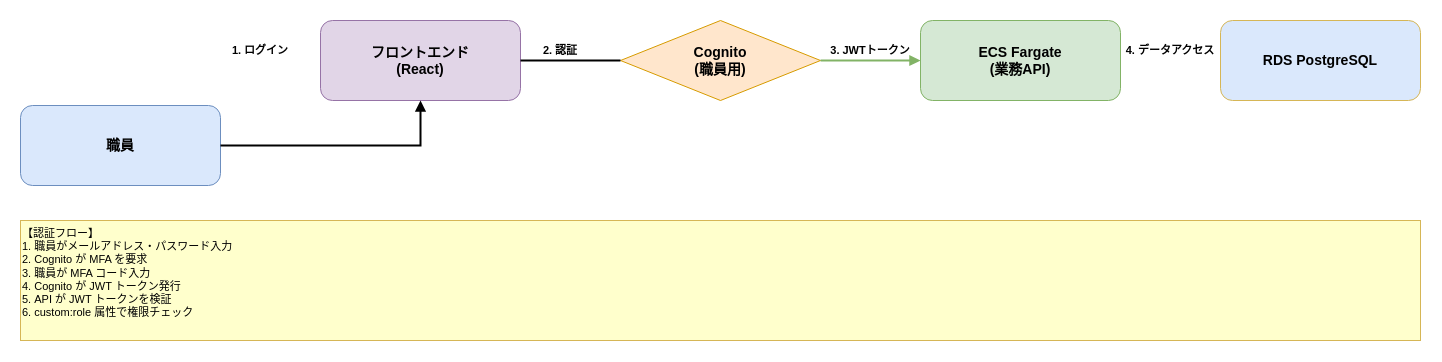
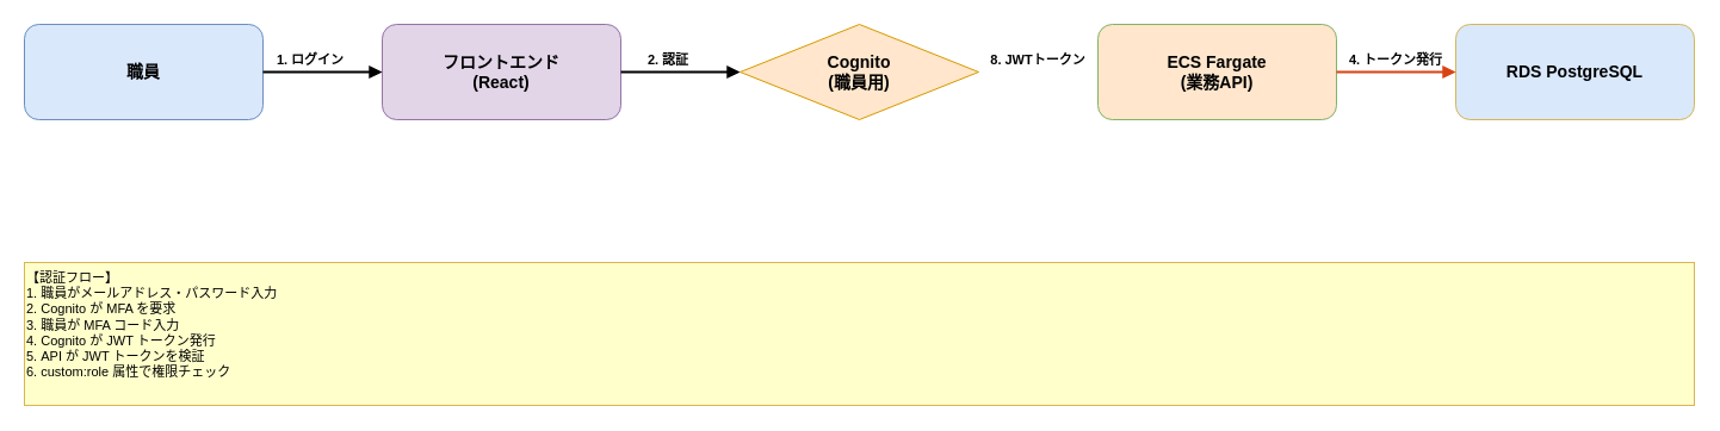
  <mxCell id="0" />
  <mxCell id="1" parent="0" />
- <mxCell id="2" value="職員" style="rounded=1;whiteSpace=wrap;html=1;fillColor=#dae8fc;strokeColor=#6c8ebf;fontSize=14;fontStyle=1" vertex="1" parent="1"><mxGeometry x="20" y="105" width="200" height="80" as="geometry" /></mxCell>
+ <mxCell id="2" value="職員" style="rounded=1;whiteSpace=wrap;html=1;fillColor=#dae8fc;strokeColor=#6c8ebf;fontSize=14;fontStyle=1" vertex="1" parent="1"><mxGeometry x="20" y="20" width="200" height="80" as="geometry" /></mxCell>
  <mxCell id="3" value="フロントエンド&#10;(React)" style="rounded=1;whiteSpace=wrap;html=1;fillColor=#e1d5e7;strokeColor=#9673a6;fontSize=14;fontStyle=1" vertex="1" parent="1"><mxGeometry x="320" y="20" width="200" height="80" as="geometry" /></mxCell>
  <mxCell id="4" value="Cognito&#10;(職員用)" style="rhombus;whiteSpace=wrap;html=1;fillColor=#ffe6cc;strokeColor=#d79b00;fontSize=14;fontStyle=1;" vertex="1" parent="1"><mxGeometry x="620" y="20" width="200" height="80" as="geometry" /></mxCell>
- <mxCell id="5" value="ECS Fargate&#10;(業務API)" style="rounded=1;whiteSpace=wrap;html=1;fillColor=#d5e8d4;strokeColor=#82b366;fontSize=14;fontStyle=1" vertex="1" parent="1"><mxGeometry x="920" y="20" width="200" height="80" as="geometry" /></mxCell>
+ <mxCell id="5" value="ECS Fargate&#10;(業務API)" style="rounded=1;whiteSpace=wrap;html=1;fillColor=#ffe6cc;strokeColor=#82b366;fontSize=14;fontStyle=1;" vertex="1" parent="1"><mxGeometry x="920" y="20" width="200" height="80" as="geometry" /></mxCell>
  <mxCell id="6" value="RDS PostgreSQL" style="rounded=1;whiteSpace=wrap;html=1;fillColor=#dae8fc;strokeColor=#d6b656;fontSize=14;fontStyle=1;" vertex="1" parent="1"><mxGeometry x="1220" y="20" width="200" height="80" as="geometry" /></mxCell>
  <mxCell id="7" style="edgeStyle=orthogonalEdgeStyle;rounded=0;orthogonalLoop=1;jettySize=auto;html=1;strokeWidth=2;endArrow=block;endFill=1;" edge="1" parent="1" source="2" target="3"><mxGeometry relative="1" as="geometry" /></mxCell>
- <mxCell id="8" style="edgeStyle=orthogonalEdgeStyle;rounded=0;orthogonalLoop=1;jettySize=auto;html=1;strokeWidth=2;endArrow=none;endFill=1;" edge="1" parent="1" source="3" target="4"><mxGeometry relative="1" as="geometry" /></mxCell>
- <mxCell id="9" style="edgeStyle=orthogonalEdgeStyle;rounded=0;orthogonalLoop=1;jettySize=auto;html=1;strokeWidth=2;endArrow=block;endFill=1;strokeColor=#82b366;" edge="1" parent="1" source="4" target="5"><mxGeometry relative="1" as="geometry" /></mxCell>
+ <mxCell id="8" style="edgeStyle=orthogonalEdgeStyle;rounded=0;orthogonalLoop=1;jettySize=auto;html=1;strokeWidth=2;endArrow=block;endFill=1;" edge="1" parent="1" source="3" target="4"><mxGeometry relative="1" as="geometry" /></mxCell>
+ <mxCell id="10" style="edgeStyle=orthogonalEdgeStyle;rounded=0;orthogonalLoop=1;jettySize=auto;html=1;strokeWidth=2;endArrow=block;endFill=1;strokeColor=#d84315;" edge="1" parent="1" source="5" target="6"><mxGeometry relative="1" as="geometry" /></mxCell>
  <mxCell id="11" value="1. ログイン" style="text;html=1;strokeColor=none;fillColor=none;align=center;verticalAlign=middle;whiteSpace=wrap;rounded=0;fontSize=11;fontStyle=1" vertex="1" parent="1"><mxGeometry x="220" y="40" width="80" height="20" as="geometry" /></mxCell>
  <mxCell id="12" value="2. 認証" style="text;html=1;strokeColor=none;fillColor=none;align=center;verticalAlign=middle;whiteSpace=wrap;rounded=0;fontSize=11;fontStyle=1" vertex="1" parent="1"><mxGeometry x="520" y="40" width="80" height="20" as="geometry" /></mxCell>
- <mxCell id="13" value="3. JWTトークン" style="text;html=1;strokeColor=none;fillColor=none;align=center;verticalAlign=middle;whiteSpace=wrap;rounded=0;fontSize=11;fontStyle=1" vertex="1" parent="1"><mxGeometry x="820" y="40" width="100" height="20" as="geometry" /></mxCell>
- <mxCell id="14" value="4. データアクセス" style="text;html=1;strokeColor=none;fillColor=none;align=center;verticalAlign=middle;whiteSpace=wrap;rounded=0;fontSize=11;fontStyle=1" vertex="1" parent="1"><mxGeometry x="1120" y="40" width="100" height="20" as="geometry" /></mxCell>
+ <mxCell id="13" value="8. JWTトークン" style="text;html=1;strokeColor=none;fillColor=none;align=center;verticalAlign=middle;whiteSpace=wrap;rounded=0;fontSize=11;fontStyle=1" vertex="1" parent="1"><mxGeometry x="820" y="40" width="100" height="20" as="geometry" /></mxCell>
+ <mxCell id="14" value="4. トークン発行" style="text;html=1;strokeColor=none;fillColor=none;align=center;verticalAlign=middle;whiteSpace=wrap;rounded=0;fontSize=11;fontStyle=1" vertex="1" parent="1"><mxGeometry x="1120" y="40" width="100" height="20" as="geometry" /></mxCell>
  <mxCell id="15" value="【認証フロー】&#10;1. 職員がメールアドレス・パスワード入力&#10;2. Cognito が MFA を要求&#10;3. 職員が MFA コード入力&#10;4. Cognito が JWT トークン発行&#10;5. API が JWT トークンを検証&#10;6. custom:role 属性で権限チェック" style="rounded=0;whiteSpace=wrap;html=1;fillColor=#ffffcc;strokeColor=#d6b656;align=left;verticalAlign=top;fontSize=11;" vertex="1" parent="1"><mxGeometry x="20" y="220" width="1400" height="120" as="geometry" /></mxCell>
